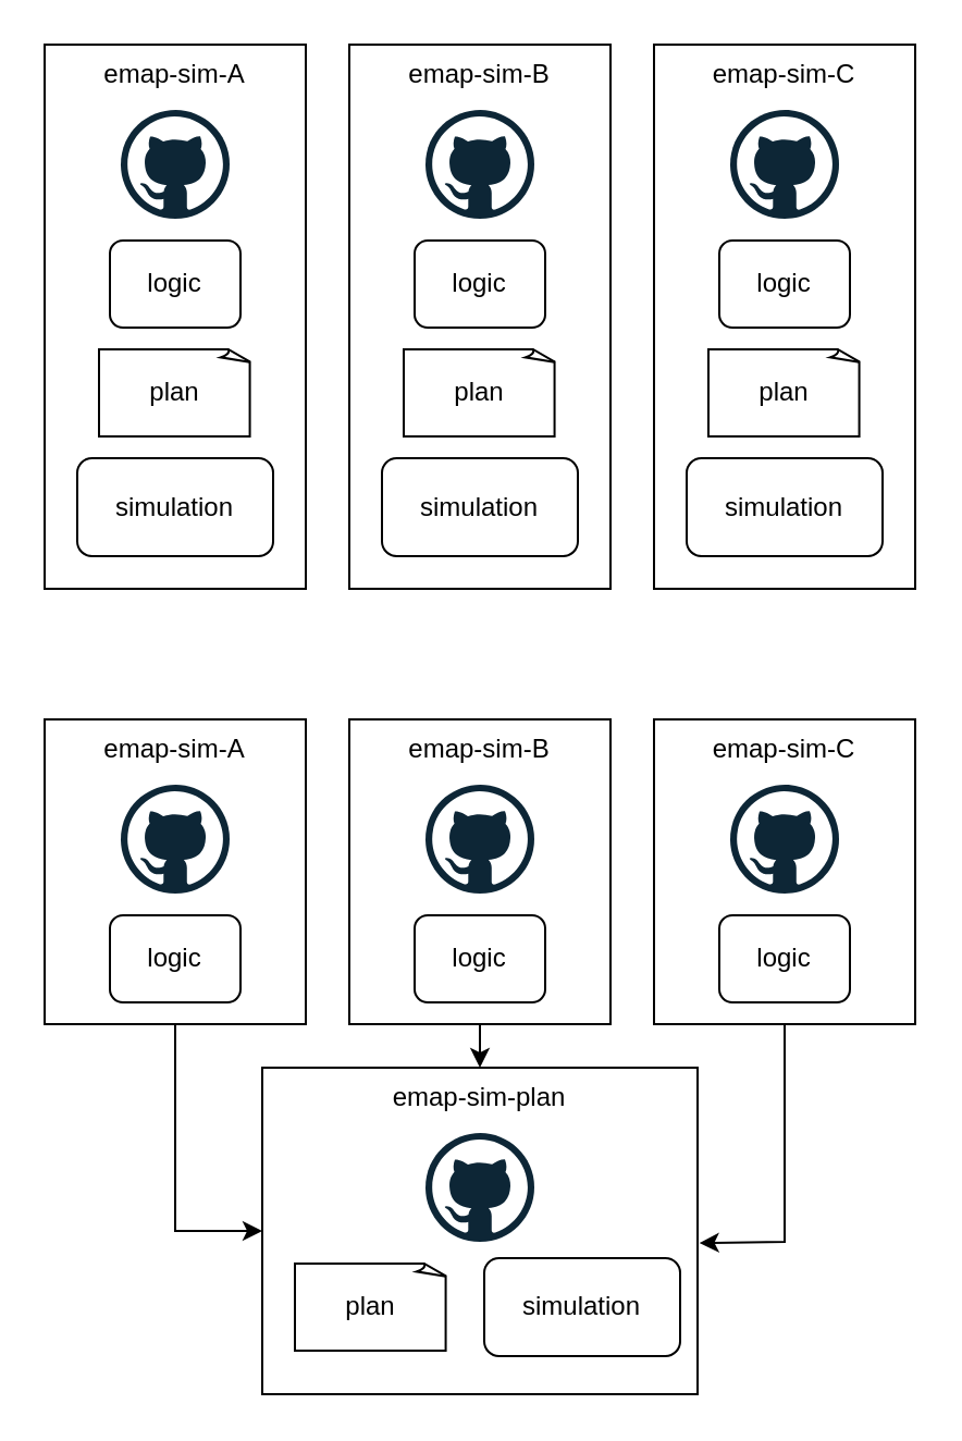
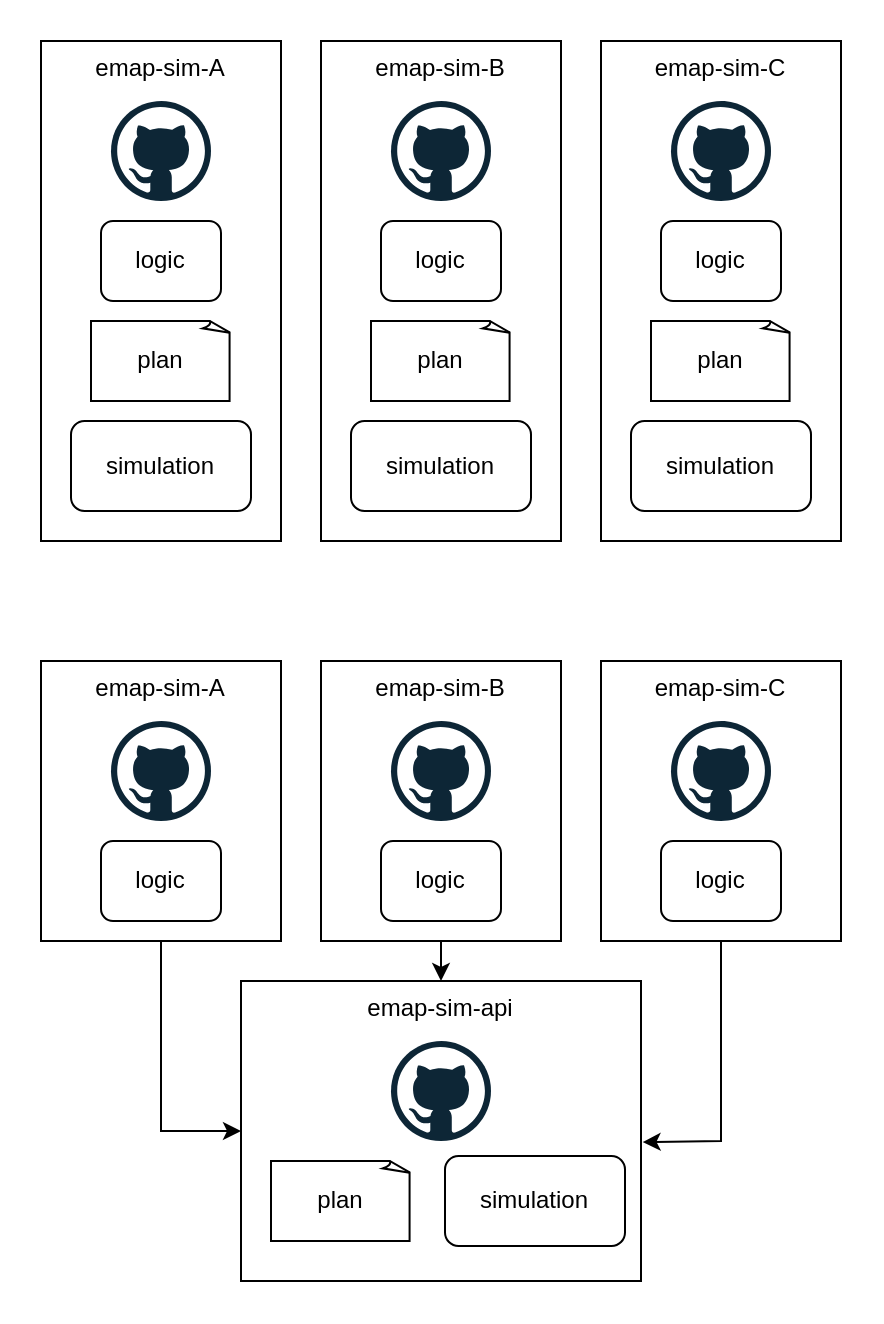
  <mxCell id="0" />
  <mxCell id="1" parent="0" />
  <mxCell id="2" value="emap-sim-A" style="rounded=0;whiteSpace=wrap;html=1;verticalAlign=top;" vertex="1" parent="1"><mxGeometry x="20" y="20" width="120" height="250" as="geometry" /></mxCell>
  <mxCell id="3" value="" style="dashed=0;outlineConnect=0;html=1;align=center;labelPosition=center;verticalLabelPosition=bottom;verticalAlign=top;shape=mxgraph.weblogos.github" vertex="1" parent="1"><mxGeometry x="55" y="50" width="50" height="50" as="geometry" /></mxCell>
  <mxCell id="4" value="plan" style="whiteSpace=wrap;html=1;shape=mxgraph.basic.document" vertex="1" parent="1"><mxGeometry x="45" y="160" width="70" height="40" as="geometry" /></mxCell>
  <mxCell id="5" value="simulation" style="rounded=1;whiteSpace=wrap;html=1;" vertex="1" parent="1"><mxGeometry x="35" y="210" width="90" height="45" as="geometry" /></mxCell>
  <mxCell id="6" value="logic" style="rounded=1;whiteSpace=wrap;html=1;" vertex="1" parent="1"><mxGeometry x="50" y="110" width="60" height="40" as="geometry" /></mxCell>
  <mxCell id="7" value="emap-sim-B" style="rounded=0;whiteSpace=wrap;html=1;verticalAlign=top;" vertex="1" parent="1"><mxGeometry x="160" y="20" width="120" height="250" as="geometry" /></mxCell>
  <mxCell id="8" value="" style="dashed=0;outlineConnect=0;html=1;align=center;labelPosition=center;verticalLabelPosition=bottom;verticalAlign=top;shape=mxgraph.weblogos.github" vertex="1" parent="1"><mxGeometry x="195" y="50" width="50" height="50" as="geometry" /></mxCell>
  <mxCell id="9" value="plan" style="whiteSpace=wrap;html=1;shape=mxgraph.basic.document" vertex="1" parent="1"><mxGeometry x="185" y="160" width="70" height="40" as="geometry" /></mxCell>
  <mxCell id="10" value="simulation" style="rounded=1;whiteSpace=wrap;html=1;" vertex="1" parent="1"><mxGeometry x="175" y="210" width="90" height="45" as="geometry" /></mxCell>
  <mxCell id="11" value="logic" style="rounded=1;whiteSpace=wrap;html=1;" vertex="1" parent="1"><mxGeometry x="190" y="110" width="60" height="40" as="geometry" /></mxCell>
  <mxCell id="12" value="emap-sim-C" style="rounded=0;whiteSpace=wrap;html=1;verticalAlign=top;" vertex="1" parent="1"><mxGeometry x="300" y="20" width="120" height="250" as="geometry" /></mxCell>
  <mxCell id="13" value="" style="dashed=0;outlineConnect=0;html=1;align=center;labelPosition=center;verticalLabelPosition=bottom;verticalAlign=top;shape=mxgraph.weblogos.github" vertex="1" parent="1"><mxGeometry x="335" y="50" width="50" height="50" as="geometry" /></mxCell>
  <mxCell id="14" value="plan" style="whiteSpace=wrap;html=1;shape=mxgraph.basic.document" vertex="1" parent="1"><mxGeometry x="325" y="160" width="70" height="40" as="geometry" /></mxCell>
  <mxCell id="15" value="simulation" style="rounded=1;whiteSpace=wrap;html=1;" vertex="1" parent="1"><mxGeometry x="315" y="210" width="90" height="45" as="geometry" /></mxCell>
  <mxCell id="16" value="logic" style="rounded=1;whiteSpace=wrap;html=1;" vertex="1" parent="1"><mxGeometry x="330" y="110" width="60" height="40" as="geometry" /></mxCell>
  <mxCell id="17" value="emap-sim-A" style="rounded=0;whiteSpace=wrap;html=1;verticalAlign=top;" vertex="1" parent="1"><mxGeometry x="20" y="330" width="120" height="140" as="geometry" /></mxCell>
  <mxCell id="18" value="" style="dashed=0;outlineConnect=0;html=1;align=center;labelPosition=center;verticalLabelPosition=bottom;verticalAlign=top;shape=mxgraph.weblogos.github" vertex="1" parent="1"><mxGeometry x="55" y="360" width="50" height="50" as="geometry" /></mxCell>
  <mxCell id="19" value="logic" style="rounded=1;whiteSpace=wrap;html=1;" vertex="1" parent="1"><mxGeometry x="50" y="420" width="60" height="40" as="geometry" /></mxCell>
  <mxCell id="20" value="emap-sim-B" style="rounded=0;whiteSpace=wrap;html=1;verticalAlign=top;" vertex="1" parent="1"><mxGeometry x="160" y="330" width="120" height="140" as="geometry" /></mxCell>
  <mxCell id="21" value="" style="dashed=0;outlineConnect=0;html=1;align=center;labelPosition=center;verticalLabelPosition=bottom;verticalAlign=top;shape=mxgraph.weblogos.github" vertex="1" parent="1"><mxGeometry x="195" y="360" width="50" height="50" as="geometry" /></mxCell>
  <mxCell id="22" value="logic" style="rounded=1;whiteSpace=wrap;html=1;" vertex="1" parent="1"><mxGeometry x="190" y="420" width="60" height="40" as="geometry" /></mxCell>
  <mxCell id="23" value="emap-sim-C" style="rounded=0;whiteSpace=wrap;html=1;verticalAlign=top;" vertex="1" parent="1"><mxGeometry x="300" y="330" width="120" height="140" as="geometry" /></mxCell>
  <mxCell id="24" value="" style="dashed=0;outlineConnect=0;html=1;align=center;labelPosition=center;verticalLabelPosition=bottom;verticalAlign=top;shape=mxgraph.weblogos.github" vertex="1" parent="1"><mxGeometry x="335" y="360" width="50" height="50" as="geometry" /></mxCell>
  <mxCell id="25" value="logic" style="rounded=1;whiteSpace=wrap;html=1;" vertex="1" parent="1"><mxGeometry x="330" y="420" width="60" height="40" as="geometry" /></mxCell>
- <mxCell id="26" value="emap-sim-plan" style="rounded=0;whiteSpace=wrap;html=1;verticalAlign=top;" vertex="1" parent="1"><mxGeometry x="120" y="490" width="200" height="150" as="geometry" /></mxCell>
+ <mxCell id="26" value="emap-sim-api" style="rounded=0;whiteSpace=wrap;html=1;verticalAlign=top;" vertex="1" parent="1"><mxGeometry x="120" y="490" width="200" height="150" as="geometry" /></mxCell>
  <mxCell id="27" value="" style="dashed=0;outlineConnect=0;html=1;align=center;labelPosition=center;verticalLabelPosition=bottom;verticalAlign=top;shape=mxgraph.weblogos.github" vertex="1" parent="1"><mxGeometry x="195" y="520" width="50" height="50" as="geometry" /></mxCell>
  <mxCell id="28" value="plan" style="whiteSpace=wrap;html=1;shape=mxgraph.basic.document" vertex="1" parent="1"><mxGeometry x="135" y="580" width="70" height="40" as="geometry" /></mxCell>
  <mxCell id="29" value="simulation" style="rounded=1;whiteSpace=wrap;html=1;" vertex="1" parent="1"><mxGeometry x="222" y="577.5" width="90" height="45" as="geometry" /></mxCell>
  <mxCell id="30" value="" style="endArrow=classic;html=1;rounded=0;exitX=0.5;exitY=1;exitDx=0;exitDy=0;entryX=0;entryY=0.5;entryDx=0;entryDy=0;" edge="1" parent="1" source="17" target="26"><mxGeometry width="50" height="50" relative="1" as="geometry"><mxPoint x="330" y="420" as="sourcePoint" /><mxPoint x="380" y="370" as="targetPoint" /><Array as="points"><mxPoint x="80" y="565" /></Array></mxGeometry></mxCell>
  <mxCell id="31" value="" style="endArrow=classic;html=1;rounded=0;exitX=0.5;exitY=1;exitDx=0;exitDy=0;entryX=0.5;entryY=0;entryDx=0;entryDy=0;entryPerimeter=0;" edge="1" parent="1" source="20" target="26"><mxGeometry width="50" height="50" relative="1" as="geometry"><mxPoint x="330" y="420" as="sourcePoint" /><mxPoint x="380" y="370" as="targetPoint" /></mxGeometry></mxCell>
  <mxCell id="32" value="" style="endArrow=classic;html=1;rounded=0;exitX=0.5;exitY=1;exitDx=0;exitDy=0;entryX=1.004;entryY=0.537;entryDx=0;entryDy=0;entryPerimeter=0;" edge="1" parent="1" source="23" target="26"><mxGeometry width="50" height="50" relative="1" as="geometry"><mxPoint x="340" y="540" as="sourcePoint" /><mxPoint x="390" y="490" as="targetPoint" /><Array as="points"><mxPoint x="360" y="570" /></Array></mxGeometry></mxCell>
